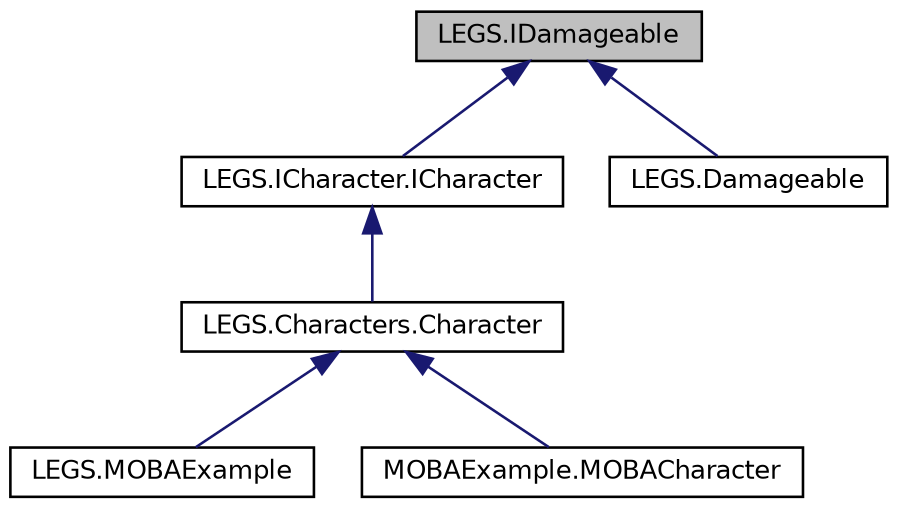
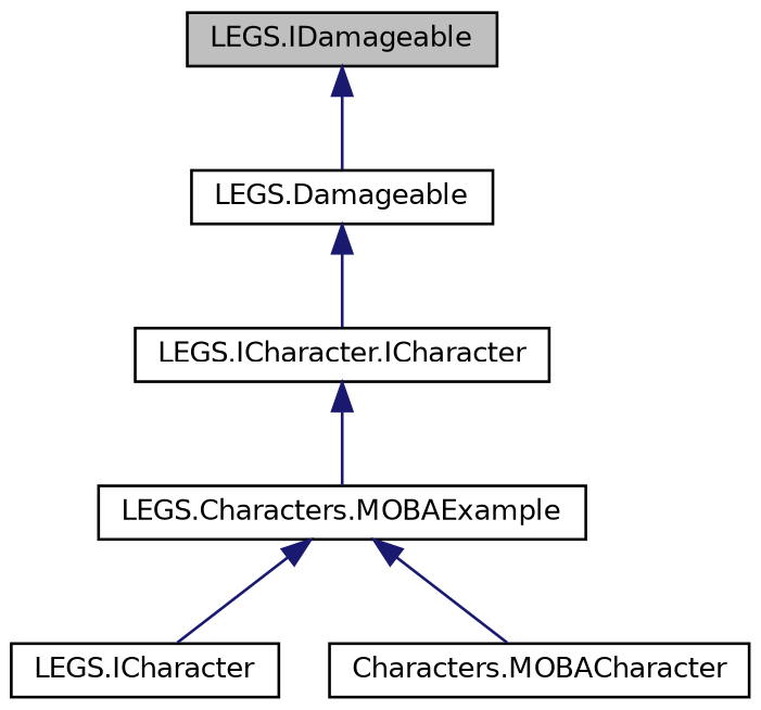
  digraph {
    node [color=black fillcolor=white fontname=Helvetica fontsize=10 shape=record style=filled]
    edge [color=midnightblue dir=back fontname=Helvetica fontsize=10 labelfontname=Helvetica labelfontsize=10 style=solid]
    n1 [fillcolor=grey75 fontcolor=black height=0.2 label="LEGS.IDamageable" width=0.4]
    n2 [height=0.2 label="LEGS.ICharacter.ICharacter" width=0.4]
    n3 [height=0.2 label="LEGS.Damageable" width=0.4]
-   n4 [height=0.2 label="LEGS.Characters.Character" width=0.4]
-   n5 [height=0.2 label="LEGS.MOBAExample" width=0.4]
-   n6 [height=0.2 label="MOBAExample.MOBACharacter" width=0.4]
-   n1 -> n2
+   n4 [height=0.2 label="LEGS.Characters.MOBAExample" width=0.4]
+   n5 [height=0.2 label="LEGS.ICharacter" width=0.4]
+   n6 [height=0.2 label="Characters.MOBACharacter" width=0.4]
+   n3 -> n2
    n1 -> n3
    n2 -> n4
    n4 -> n5
    n4 -> n6
  }
